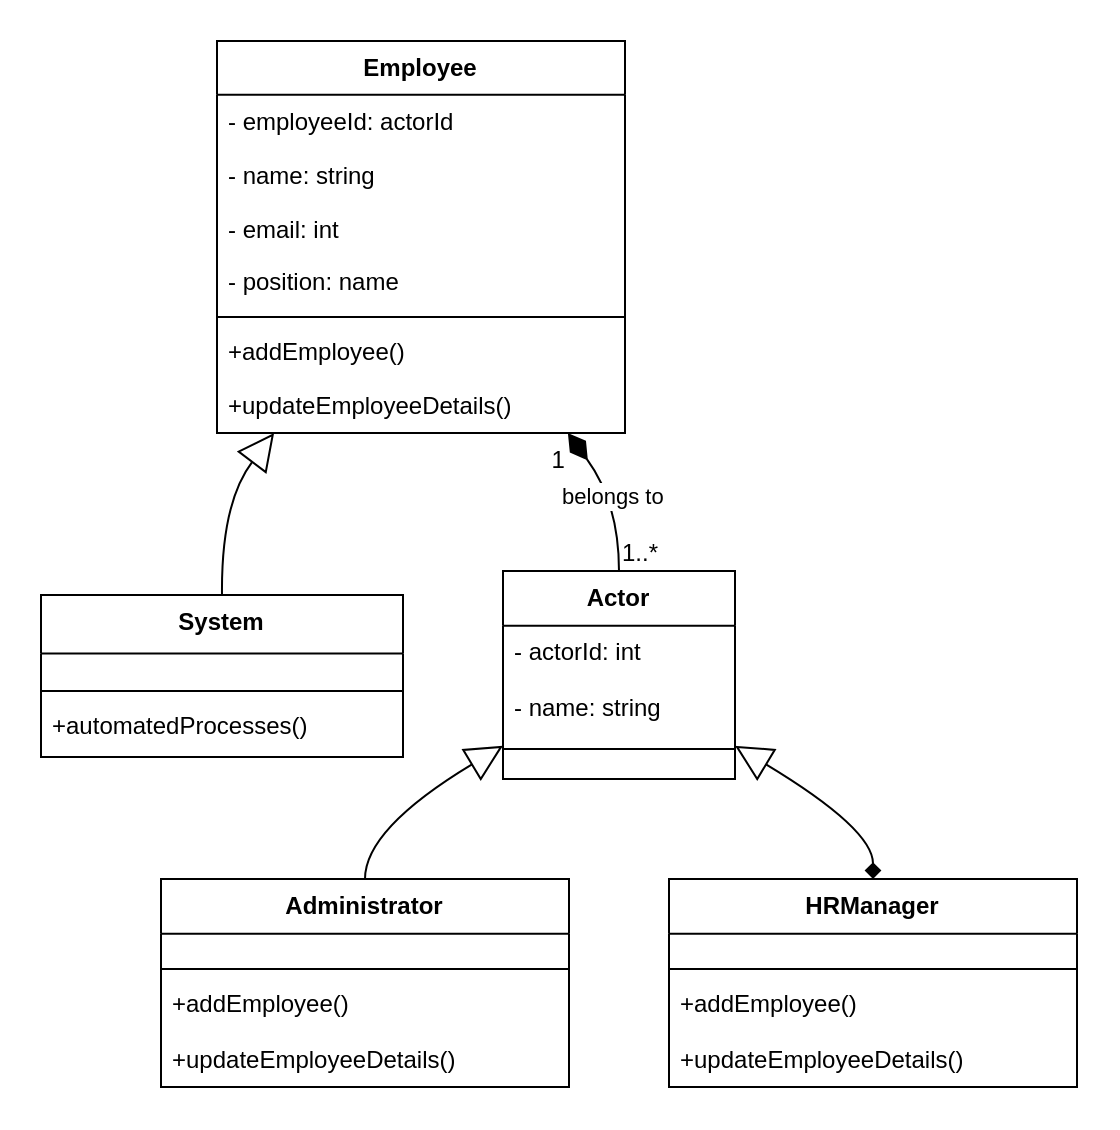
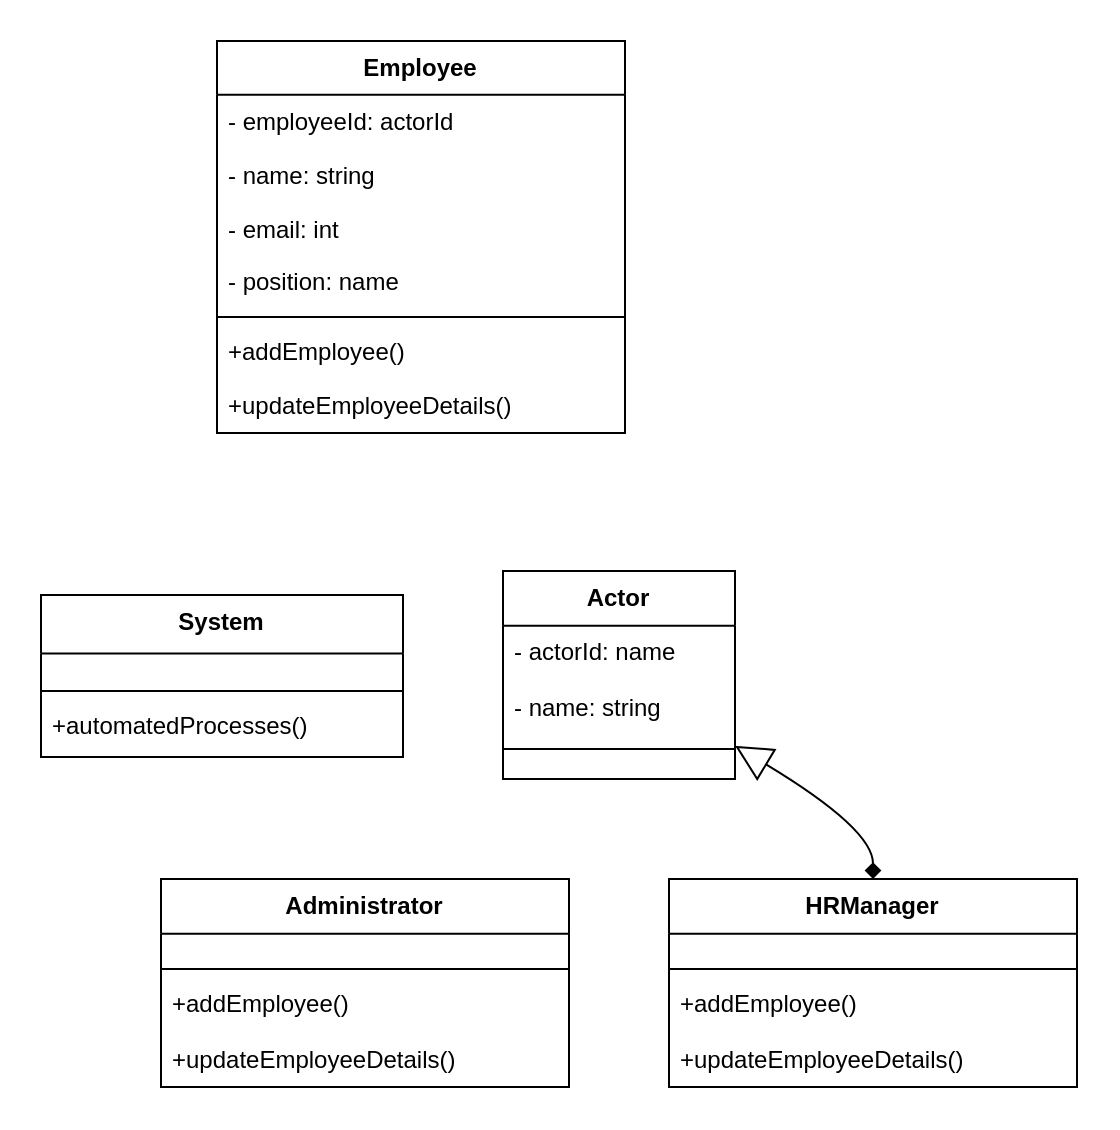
  <mxCell id="0" />
  <mxCell id="1" parent="0" />
  <mxCell id="2" value="Employee" style="swimlane;fontStyle=1;align=center;verticalAlign=top;childLayout=stackLayout;horizontal=1;startSize=26.857;horizontalStack=0;resizeParent=1;resizeParentMax=0;resizeLast=0;collapsible=0;marginBottom=0;" vertex="1" parent="1"><mxGeometry x="108" y="20" width="204" height="196" as="geometry" /></mxCell>
  <mxCell id="3" value="- employeeId: actorId" style="text;strokeColor=none;fillColor=none;align=left;verticalAlign=top;spacingLeft=4;spacingRight=4;overflow=hidden;rotatable=0;points=[[0,0.5],[1,0.5]];portConstraint=eastwest;" vertex="1" parent="2"><mxGeometry y="27" width="204" height="27" as="geometry" /></mxCell>
  <mxCell id="4" value="- name: string" style="text;strokeColor=none;fillColor=none;align=left;verticalAlign=top;spacingLeft=4;spacingRight=4;overflow=hidden;rotatable=0;points=[[0,0.5],[1,0.5]];portConstraint=eastwest;" vertex="1" parent="2"><mxGeometry y="54" width="204" height="27" as="geometry" /></mxCell>
  <mxCell id="5" value="- email: int" style="text;strokeColor=none;fillColor=none;align=left;verticalAlign=top;spacingLeft=4;spacingRight=4;overflow=hidden;rotatable=0;points=[[0,0.5],[1,0.5]];portConstraint=eastwest;" vertex="1" parent="2"><mxGeometry y="81" width="204" height="27" as="geometry" /></mxCell>
  <mxCell id="6" value="- position: name" style="text;strokeColor=none;fillColor=none;align=left;verticalAlign=top;spacingLeft=4;spacingRight=4;overflow=hidden;rotatable=0;points=[[0,0.5],[1,0.5]];portConstraint=eastwest;" vertex="1" parent="2"><mxGeometry y="107" width="204" height="27" as="geometry" /></mxCell>
  <mxCell id="7" style="line;strokeWidth=1;fillColor=none;align=left;verticalAlign=middle;spacingTop=-1;spacingLeft=3;spacingRight=3;rotatable=0;labelPosition=right;points=[];portConstraint=eastwest;strokeColor=inherit;" vertex="1" parent="2"><mxGeometry y="134" width="204" height="8" as="geometry" /></mxCell>
  <mxCell id="8" value="+addEmployee()" style="text;strokeColor=none;fillColor=none;align=left;verticalAlign=top;spacingLeft=4;spacingRight=4;overflow=hidden;rotatable=0;points=[[0,0.5],[1,0.5]];portConstraint=eastwest;" vertex="1" parent="2"><mxGeometry y="142" width="204" height="27" as="geometry" /></mxCell>
  <mxCell id="9" value="+updateEmployeeDetails()" style="text;strokeColor=none;fillColor=none;align=left;verticalAlign=top;spacingLeft=4;spacingRight=4;overflow=hidden;rotatable=0;points=[[0,0.5],[1,0.5]];portConstraint=eastwest;" vertex="1" parent="2"><mxGeometry y="169" width="204" height="27" as="geometry" /></mxCell>
  <mxCell id="10" value="System" style="swimlane;fontStyle=1;align=center;verticalAlign=top;childLayout=stackLayout;horizontal=1;startSize=29.2;horizontalStack=0;resizeParent=1;resizeParentMax=0;resizeLast=0;collapsible=0;marginBottom=0;" vertex="1" parent="1"><mxGeometry x="20" y="297" width="181" height="81" as="geometry" /></mxCell>
  <mxCell id="11" style="line;strokeWidth=1;fillColor=none;align=left;verticalAlign=middle;spacingTop=-1;spacingLeft=3;spacingRight=3;rotatable=0;labelPosition=right;points=[];portConstraint=eastwest;strokeColor=inherit;" vertex="1" parent="10"><mxGeometry y="44" width="181" height="8" as="geometry" /></mxCell>
  <mxCell id="12" value="+automatedProcesses()" style="text;strokeColor=none;fillColor=none;align=left;verticalAlign=top;spacingLeft=4;spacingRight=4;overflow=hidden;rotatable=0;points=[[0,0.5],[1,0.5]];portConstraint=eastwest;" vertex="1" parent="10"><mxGeometry y="52" width="181" height="29" as="geometry" /></mxCell>
  <mxCell id="13" value="Actor" style="swimlane;fontStyle=1;align=center;verticalAlign=top;childLayout=stackLayout;horizontal=1;startSize=27.429;horizontalStack=0;resizeParent=1;resizeParentMax=0;resizeLast=0;collapsible=0;marginBottom=0;" vertex="1" parent="1"><mxGeometry x="251" y="285" width="116" height="104" as="geometry" /></mxCell>
- <mxCell id="14" value="- actorId: int" style="text;strokeColor=none;fillColor=none;align=left;verticalAlign=top;spacingLeft=4;spacingRight=4;overflow=hidden;rotatable=0;points=[[0,0.5],[1,0.5]];portConstraint=eastwest;" vertex="1" parent="13"><mxGeometry y="27" width="116" height="27" as="geometry" /></mxCell>
+ <mxCell id="14" value="- actorId: name" style="text;strokeColor=none;fillColor=none;align=left;verticalAlign=top;spacingLeft=4;spacingRight=4;overflow=hidden;rotatable=0;points=[[0,0.5],[1,0.5]];portConstraint=eastwest;" vertex="1" parent="13"><mxGeometry y="27" width="116" height="27" as="geometry" /></mxCell>
  <mxCell id="15" value="- name: string" style="text;strokeColor=none;fillColor=none;align=left;verticalAlign=top;spacingLeft=4;spacingRight=4;overflow=hidden;rotatable=0;points=[[0,0.5],[1,0.5]];portConstraint=eastwest;" vertex="1" parent="13"><mxGeometry y="55" width="116" height="27" as="geometry" /></mxCell>
  <mxCell id="16" style="line;strokeWidth=1;fillColor=none;align=left;verticalAlign=middle;spacingTop=-1;spacingLeft=3;spacingRight=3;rotatable=0;labelPosition=right;points=[];portConstraint=eastwest;strokeColor=inherit;" vertex="1" parent="13"><mxGeometry y="82" width="116" height="14" as="geometry" /></mxCell>
  <mxCell id="17" value="Administrator" style="swimlane;fontStyle=1;align=center;verticalAlign=top;childLayout=stackLayout;horizontal=1;startSize=27.429;horizontalStack=0;resizeParent=1;resizeParentMax=0;resizeLast=0;collapsible=0;marginBottom=0;" vertex="1" parent="1"><mxGeometry x="80" y="439" width="204" height="104" as="geometry" /></mxCell>
  <mxCell id="18" style="line;strokeWidth=1;fillColor=none;align=left;verticalAlign=middle;spacingTop=-1;spacingLeft=3;spacingRight=3;rotatable=0;labelPosition=right;points=[];portConstraint=eastwest;strokeColor=inherit;" vertex="1" parent="17"><mxGeometry y="41" width="204" height="8" as="geometry" /></mxCell>
  <mxCell id="19" value="+addEmployee()" style="text;strokeColor=none;fillColor=none;align=left;verticalAlign=top;spacingLeft=4;spacingRight=4;overflow=hidden;rotatable=0;points=[[0,0.5],[1,0.5]];portConstraint=eastwest;" vertex="1" parent="17"><mxGeometry y="49" width="204" height="27" as="geometry" /></mxCell>
  <mxCell id="20" value="+updateEmployeeDetails()" style="text;strokeColor=none;fillColor=none;align=left;verticalAlign=top;spacingLeft=4;spacingRight=4;overflow=hidden;rotatable=0;points=[[0,0.5],[1,0.5]];portConstraint=eastwest;" vertex="1" parent="17"><mxGeometry y="77" width="204" height="27" as="geometry" /></mxCell>
  <mxCell id="21" value="HRManager" style="swimlane;fontStyle=1;align=center;verticalAlign=top;childLayout=stackLayout;horizontal=1;startSize=27.429;horizontalStack=0;resizeParent=1;resizeParentMax=0;resizeLast=0;collapsible=0;marginBottom=0;" vertex="1" parent="1"><mxGeometry x="334" y="439" width="204" height="104" as="geometry" /></mxCell>
  <mxCell id="22" style="line;strokeWidth=1;fillColor=none;align=left;verticalAlign=middle;spacingTop=-1;spacingLeft=3;spacingRight=3;rotatable=0;labelPosition=right;points=[];portConstraint=eastwest;strokeColor=inherit;" vertex="1" parent="21"><mxGeometry y="41" width="204" height="8" as="geometry" /></mxCell>
  <mxCell id="23" value="+addEmployee()" style="text;strokeColor=none;fillColor=none;align=left;verticalAlign=top;spacingLeft=4;spacingRight=4;overflow=hidden;rotatable=0;points=[[0,0.5],[1,0.5]];portConstraint=eastwest;" vertex="1" parent="21"><mxGeometry y="49" width="204" height="27" as="geometry" /></mxCell>
  <mxCell id="24" value="+updateEmployeeDetails()" style="text;strokeColor=none;fillColor=none;align=left;verticalAlign=top;spacingLeft=4;spacingRight=4;overflow=hidden;rotatable=0;points=[[0,0.5],[1,0.5]];portConstraint=eastwest;" vertex="1" parent="21"><mxGeometry y="77" width="204" height="27" as="geometry" /></mxCell>
- <mxCell id="25" value="" style="curved=1;startArrow=block;startSize=16;startFill=0;endArrow=none;exitX=0.14;exitY=1;entryX=0.5;entryY=-0.01;" edge="1" parent="1" source="2" target="10"><mxGeometry relative="1" as="geometry"><Array as="points"><mxPoint x="110" y="251" /></Array></mxGeometry></mxCell>
- <mxCell id="26" value="" style="curved=1;startArrow=block;startSize=16;startFill=0;endArrow=none;exitX=0;exitY=0.84;entryX=0.5;entryY=0;" edge="1" parent="1" source="13" target="17"><mxGeometry relative="1" as="geometry"><Array as="points"><mxPoint x="182" y="414" /></Array></mxGeometry></mxCell>
  <mxCell id="27" value="" style="curved=1;startArrow=block;startSize=16;startFill=0;endArrow=diamond;exitX=1;exitY=0.84;entryX=0.5;entryY=0;" edge="1" parent="1" source="13" target="21"><mxGeometry relative="1" as="geometry"><Array as="points"><mxPoint x="436" y="414" /></Array></mxGeometry></mxCell>
- <mxCell id="28" value="belongs to" style="curved=1;startArrow=diamondThin;startSize=14;startFill=1;endArrow=none;exitX=0.86;exitY=1;entryX=0.5;entryY=0;" edge="1" parent="1" source="2" target="13"><mxGeometry relative="1" as="geometry"><Array as="points"><mxPoint x="309" y="251" /></Array></mxGeometry></mxCell>
- <mxCell id="29" value="1" style="edgeLabel;resizable=0;labelBackgroundColor=none;fontSize=12;align=right;verticalAlign=top;" vertex="1" parent="28"><mxGeometry x="-1" relative="1" as="geometry" /></mxCell>
- <mxCell id="30" value="1..*" style="edgeLabel;resizable=0;labelBackgroundColor=none;fontSize=12;align=left;verticalAlign=bottom;" vertex="1" parent="28"><mxGeometry x="1" relative="1" as="geometry" /></mxCell>
